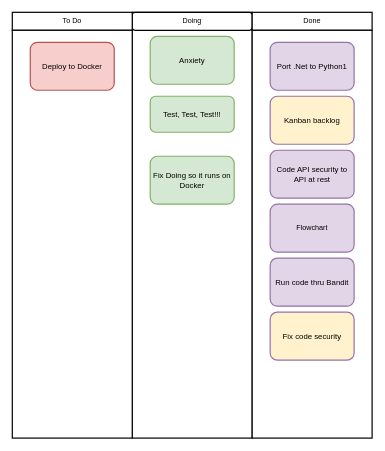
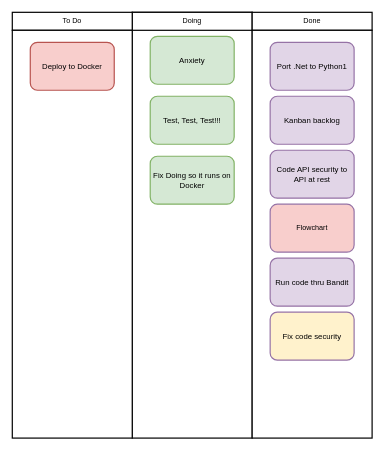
  <mxCell id="0" />
  <mxCell id="1" parent="0" />
  <mxCell id="2" value="" style="whiteSpace=wrap;html=1;strokeWidth=2;" parent="1" vertex="1"><mxGeometry x="220" y="20" width="200" height="710" as="geometry" /></mxCell>
- <mxCell id="3" value="Doing" style="whiteSpace=wrap;html=1;strokeWidth=2;rounded=1;" parent="1" vertex="1"><mxGeometry x="220" y="20" width="200" height="30" as="geometry" /></mxCell>
+ <mxCell id="3" value="Doing" style="rounded=0;whiteSpace=wrap;html=1;strokeWidth=2;" parent="1" vertex="1"><mxGeometry x="220" y="20" width="200" height="30" as="geometry" /></mxCell>
  <mxCell id="4" value="Done" style="rounded=0;whiteSpace=wrap;html=1;strokeWidth=2;" parent="1" vertex="1"><mxGeometry x="420" y="20" width="200" height="30" as="geometry" /></mxCell>
  <mxCell id="5" value="" style="whiteSpace=wrap;html=1;strokeWidth=2;" parent="1" vertex="1"><mxGeometry x="420" y="50" width="200" height="680" as="geometry" /></mxCell>
  <mxCell id="6" value="To Do" style="rounded=0;whiteSpace=wrap;html=1;strokeWidth=2;" parent="1" vertex="1"><mxGeometry x="20" y="20" width="200" height="30" as="geometry" /></mxCell>
  <mxCell id="7" value="" style="whiteSpace=wrap;html=1;strokeWidth=2;" parent="1" vertex="1"><mxGeometry x="20" y="50" width="200" height="680" as="geometry" /></mxCell>
- <mxCell id="8" value="Flowchart" style="rounded=1;whiteSpace=wrap;html=1;strokeWidth=2;fillColor=#e1d5e7;strokeColor=#9673a6;" parent="1" vertex="1"><mxGeometry x="450" y="340" width="140" height="80" as="geometry" /></mxCell>
+ <mxCell id="8" value="Flowchart" style="rounded=1;whiteSpace=wrap;html=1;strokeWidth=2;fillColor=#f8cecc;strokeColor=#9673a6;" parent="1" vertex="1"><mxGeometry x="450" y="340" width="140" height="80" as="geometry" /></mxCell>
  <mxCell id="9" value="Code API security to API at rest" style="rounded=1;whiteSpace=wrap;html=1;strokeWidth=2;fontSize=13;fillColor=#e1d5e7;strokeColor=#9673a6;" parent="1" vertex="1"><mxGeometry x="450" y="250" width="140" height="80" as="geometry" /></mxCell>
  <mxCell id="10" value="Run code thru Bandit" style="rounded=1;whiteSpace=wrap;html=1;strokeWidth=2;fontSize=13;fillColor=#e1d5e7;strokeColor=#9673a6;" parent="1" vertex="1"><mxGeometry x="450" y="430" width="140" height="80" as="geometry" /></mxCell>
  <mxCell id="11" value="Port .Net to Python1" style="rounded=1;whiteSpace=wrap;html=1;strokeWidth=2;fontSize=13;fillColor=#e1d5e7;strokeColor=#9673a6;" parent="1" vertex="1"><mxGeometry x="450" y="70" width="140" height="80" as="geometry" /></mxCell>
- <mxCell id="12" value="Kanban backlog" style="rounded=1;whiteSpace=wrap;html=1;strokeWidth=2;fontSize=13;fillColor=#fff2cc;strokeColor=#9673a6;" parent="1" vertex="1"><mxGeometry x="450" y="160" width="140" height="80" as="geometry" /></mxCell>
+ <mxCell id="12" value="Kanban backlog" style="rounded=1;whiteSpace=wrap;html=1;strokeWidth=2;fontSize=13;fillColor=#e1d5e7;strokeColor=#9673a6;" parent="1" vertex="1"><mxGeometry x="450" y="160" width="140" height="80" as="geometry" /></mxCell>
  <mxCell id="13" value="Anxiety" style="rounded=1;whiteSpace=wrap;html=1;strokeWidth=2;fontSize=13;fillColor=#d5e8d4;strokeColor=#82b366;" parent="1" vertex="1"><mxGeometry x="250" y="60" width="140" height="80" as="geometry" /></mxCell>
  <mxCell id="14" value="Fix code security" style="rounded=1;whiteSpace=wrap;html=1;strokeWidth=2;fontSize=13;fillColor=#fff2cc;strokeColor=#9673a6;" parent="1" vertex="1"><mxGeometry x="450" y="520" width="140" height="80" as="geometry" /></mxCell>
  <mxCell id="15" value="Deploy to Docker" style="rounded=1;whiteSpace=wrap;html=1;strokeWidth=2;fontSize=13;fillColor=#f8cecc;strokeColor=#b85450;" parent="1" vertex="1"><mxGeometry x="50" y="70" width="140" height="80" as="geometry" /></mxCell>
- <mxCell id="16" value="Test, Test, Test!!!" style="rounded=1;whiteSpace=wrap;html=1;strokeWidth=2;fontSize=13;fillColor=#d5e8d4;strokeColor=#82b366;" parent="1" vertex="1"><mxGeometry x="250" y="160" width="140" height="60" as="geometry" /></mxCell>
+ <mxCell id="16" value="Test, Test, Test!!!" style="rounded=1;whiteSpace=wrap;html=1;strokeWidth=2;fontSize=13;fillColor=#d5e8d4;strokeColor=#82b366;" parent="1" vertex="1"><mxGeometry x="250" y="160" width="140" height="80" as="geometry" /></mxCell>
  <mxCell id="17" value="Fix Doing so it runs on Docker" style="rounded=1;whiteSpace=wrap;html=1;strokeWidth=2;fontSize=13;fillColor=#d5e8d4;strokeColor=#82b366;" vertex="1" parent="1"><mxGeometry x="250" y="260" width="140" height="80" as="geometry" /></mxCell>
